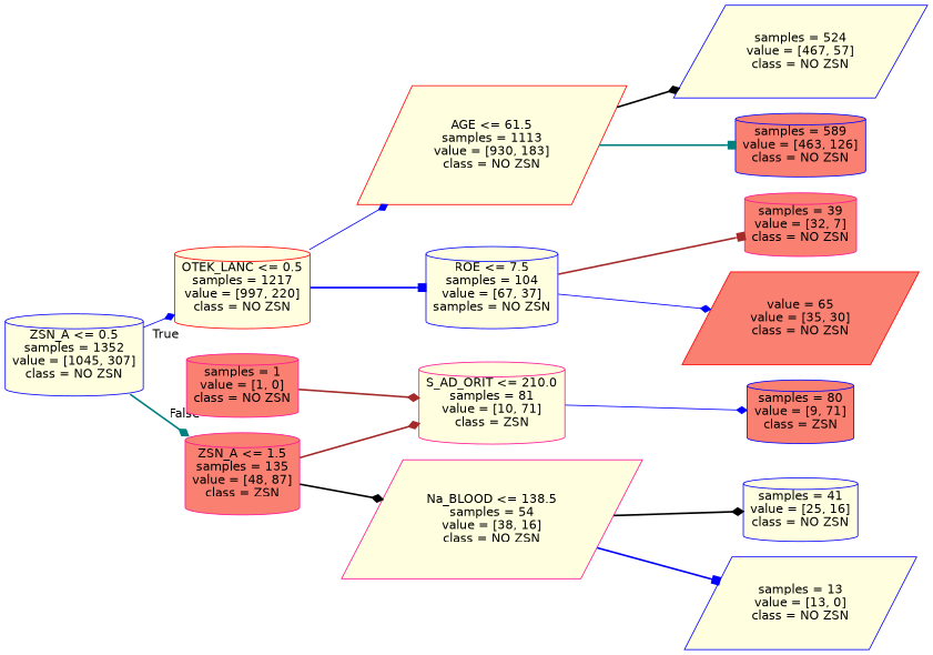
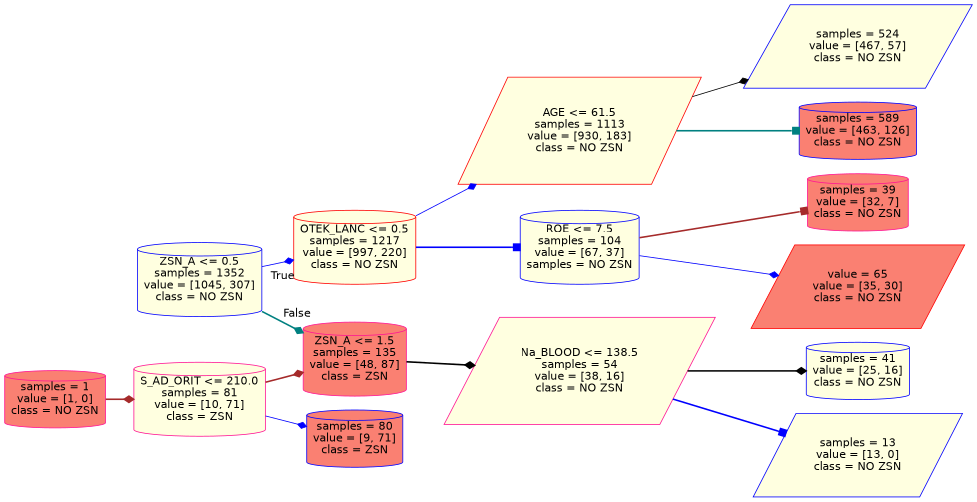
  digraph {
    rankdir=LR
    node [color=blue fillcolor=lightyellow fontname=helvetica shape=cylinder style=filled]
    edge [arrowhead=diamond color=blue fontname=helvetica style=bold]
    n1 [label="ZSN_A <= 0.5\nsamples = 1352\nvalue = [1045, 307]\nclass = NO ZSN"]
    n2 [color=red label="OTEK_LANC <= 0.5\nsamples = 1217\nvalue = [997, 220]\nclass = NO ZSN"]
    n3 [color=deeppink fillcolor=salmon label="ZSN_A <= 1.5\nsamples = 135\nvalue = [48, 87]\nclass = ZSN"]
    n4 [color=red label="AGE <= 61.5\nsamples = 1113\nvalue = [930, 183]\nclass = NO ZSN" shape=parallelogram]
    n5 [label="ROE <= 7.5\nsamples = 104\nvalue = [67, 37]\nsamples = NO ZSN"]
    n6 [color=deeppink label="S_AD_ORIT <= 210.0\nsamples = 81\nvalue = [10, 71]\nclass = ZSN"]
    n7 [color=deeppink label="Na_BLOOD <= 138.5\nsamples = 54\nvalue = [38, 16]\nclass = NO ZSN" shape=parallelogram]
    n8 [label="samples = 524\nvalue = [467, 57]\nclass = NO ZSN" shape=parallelogram]
    n9 [fillcolor=salmon label="samples = 589\nvalue = [463, 126]\nclass = NO ZSN"]
    n10 [color=deeppink fillcolor=salmon label="samples = 39\nvalue = [32, 7]\nclass = NO ZSN"]
    n11 [color=red fillcolor=salmon label="value = 65\nvalue = [35, 30]\nclass = NO ZSN" shape=parallelogram]
    n12 [fillcolor=salmon label="samples = 80\nvalue = [9, 71]\nclass = ZSN"]
    n13 [label="samples = 41\nvalue = [25, 16]\nclass = NO ZSN"]
    n14 [label="samples = 13\nvalue = [13, 0]\nclass = NO ZSN" shape=parallelogram]
    n15 [color=deeppink fillcolor=salmon label="samples = 1\nvalue = [1, 0]\nclass = NO ZSN"]
    n1 -> n2 [headlabel=True labelangle=45 labeldistance=2.5 style=solid]
    n1 -> n3 [color=teal headlabel=False labelangle=-45 labeldistance=2.5]
    n2 -> n4 [style=solid]
    n2 -> n5 [arrowhead=box]
-   n3 -> n6 [color=brown]
+   n6 -> n3 [color=brown]
    n3 -> n7 [color=black]
-   n4 -> n8 [color=black]
+   n4 -> n8 [color=black style=solid]
    n4 -> n9 [arrowhead=box color=teal]
    n5 -> n10 [arrowhead=box color=brown]
    n5 -> n11 [style=solid]
    n6 -> n12 [style=solid]
    n7 -> n13 [color=black]
    n7 -> n14 [arrowhead=box]
    n15 -> n6 [color=brown]
  }
